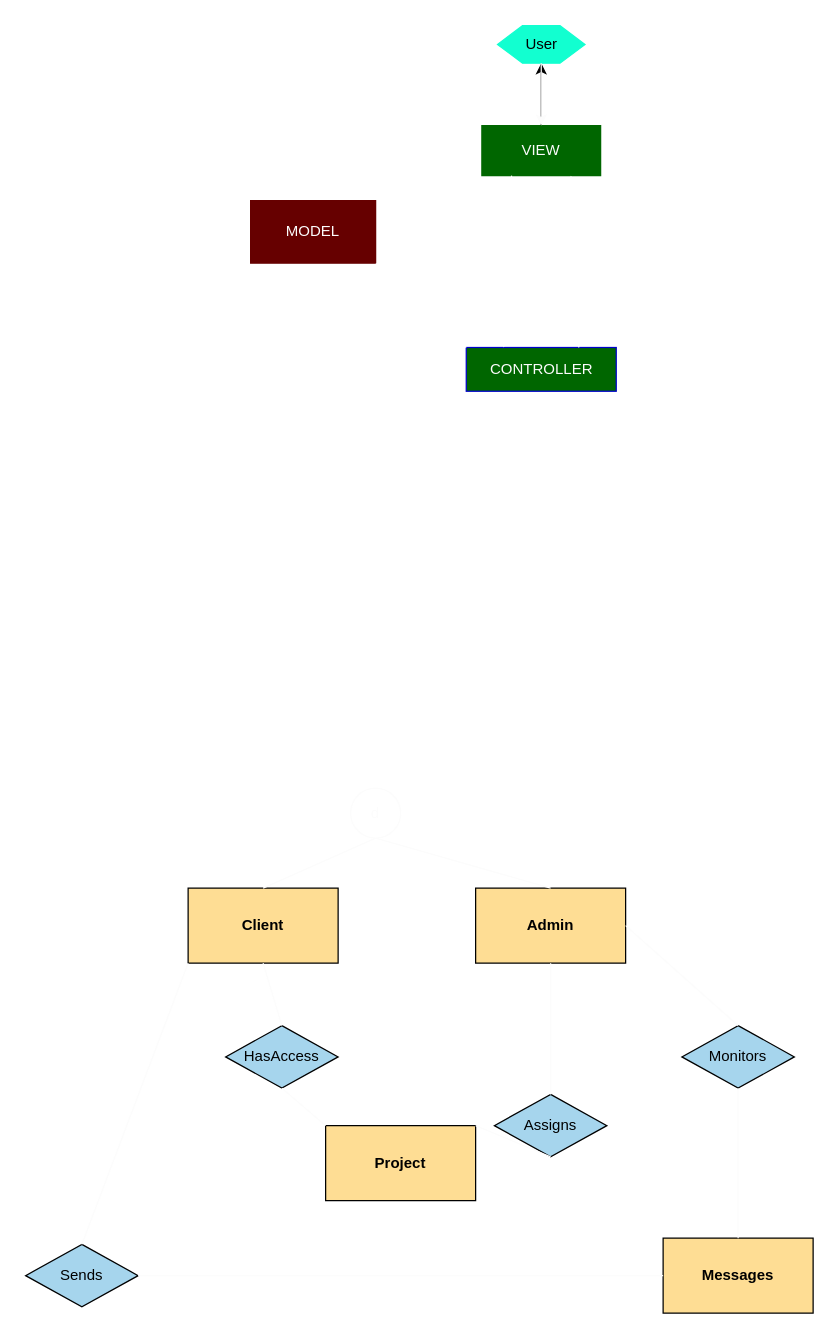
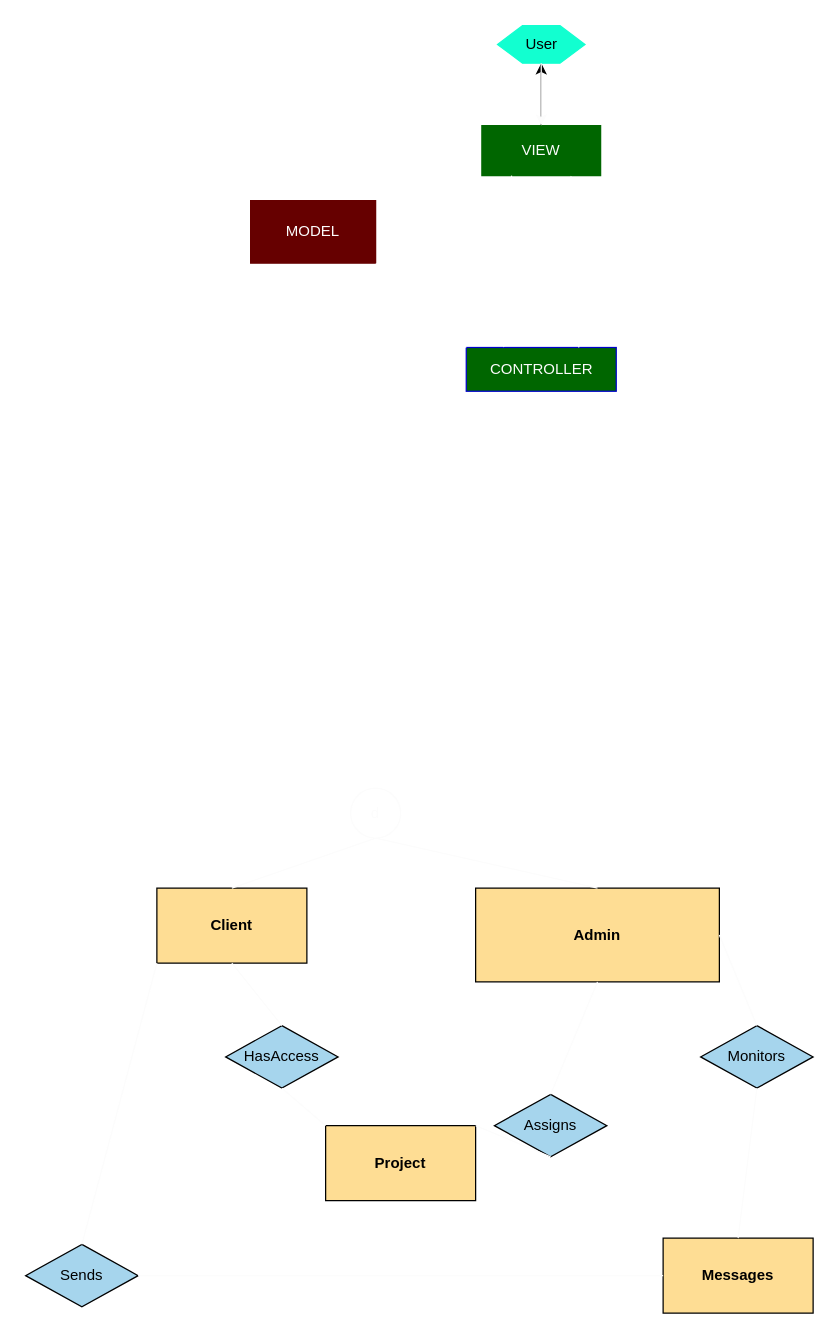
  <mxCell id="0" />
  <mxCell id="1" parent="0" />
  <mxCell id="2" value="&lt;font color=&quot;#fcfcfc&quot;&gt;MODEL&lt;/font&gt;" style="rounded=0;whiteSpace=wrap;html=1;fillColor=#660000;strokeColor=#660000;" vertex="1" parent="1"><mxGeometry x="200" y="160" width="100" height="50" as="geometry" /></mxCell>
- <mxCell id="3" value="&lt;font color=&quot;#000000&quot;&gt;&lt;b&gt;Client&lt;/b&gt;&lt;/font&gt;" style="rounded=0;whiteSpace=wrap;html=1;fillColor=#FEDD94;" vertex="1" parent="1"><mxGeometry x="150" y="710" width="120" height="60" as="geometry" /></mxCell>
- <mxCell id="4" value="&lt;font color=&quot;#000000&quot;&gt;&lt;b&gt;Admin&lt;/b&gt;&lt;/font&gt;" style="rounded=0;whiteSpace=wrap;html=1;fillColor=#FEDD94;" vertex="1" parent="1"><mxGeometry x="380" y="710" width="120" height="60" as="geometry" /></mxCell>
+ <mxCell id="3" value="&lt;font color=&quot;#000000&quot;&gt;&lt;b&gt;Client&lt;/b&gt;&lt;/font&gt;" style="rounded=0;whiteSpace=wrap;html=1;fillColor=#FEDD94;" vertex="1" parent="1"><mxGeometry x="125" y="710" width="120" height="60" as="geometry" /></mxCell>
+ <mxCell id="4" value="&lt;font color=&quot;#000000&quot;&gt;&lt;b&gt;Admin&lt;/b&gt;&lt;/font&gt;" style="rounded=0;whiteSpace=wrap;html=1;fillColor=#FEDD94;" vertex="1" parent="1"><mxGeometry x="380" y="710" width="195" height="75" as="geometry" /></mxCell>
  <mxCell id="5" value="&lt;font color=&quot;#fcfcfc&quot;&gt;d&lt;/font&gt;" style="ellipse;whiteSpace=wrap;html=1;aspect=fixed;strokeColor=#FCFCFC;fillColor=none;" vertex="1" parent="1"><mxGeometry x="280" y="630" width="40" height="40" as="geometry" /></mxCell>
  <mxCell id="6" value="" style="endArrow=none;html=1;exitX=0.5;exitY=0;exitDx=0;exitDy=0;strokeColor=#FCFCFC;" edge="1" parent="1" source="4"><mxGeometry width="50" height="50" relative="1" as="geometry"><mxPoint x="530" y="710" as="sourcePoint" /><mxPoint x="300" y="670" as="targetPoint" /></mxGeometry></mxCell>
  <mxCell id="7" value="" style="endArrow=none;html=1;exitX=0.5;exitY=0;exitDx=0;exitDy=0;entryX=0.5;entryY=1;entryDx=0;entryDy=0;strokeColor=#FCFCFC;" edge="1" parent="1" source="3" target="5"><mxGeometry width="50" height="50" relative="1" as="geometry"><mxPoint x="420" y="720" as="sourcePoint" /><mxPoint x="286" y="664" as="targetPoint" /></mxGeometry></mxCell>
  <mxCell id="8" value="&lt;font color=&quot;#000000&quot;&gt;HasAccess&lt;/font&gt;" style="rhombus;whiteSpace=wrap;html=1;fillColor=#A6D5ED;" vertex="1" parent="1"><mxGeometry x="180" y="820" width="90" height="50" as="geometry" /></mxCell>
  <mxCell id="9" value="" style="endArrow=none;html=1;entryX=0.5;entryY=1;entryDx=0;entryDy=0;exitX=0.5;exitY=0;exitDx=0;exitDy=0;strokeColor=#FCFCFC;" edge="1" parent="1" source="8" target="3"><mxGeometry width="50" height="50" relative="1" as="geometry"><mxPoint x="530" y="840" as="sourcePoint" /><mxPoint x="580" y="790" as="targetPoint" /></mxGeometry></mxCell>
  <mxCell id="10" value="&lt;font color=&quot;#000000&quot;&gt;&lt;b&gt;Project&lt;/b&gt;&lt;/font&gt;" style="rounded=0;whiteSpace=wrap;html=1;fillColor=#FEDD94;" vertex="1" parent="1"><mxGeometry x="260" y="900" width="120" height="60" as="geometry" /></mxCell>
  <mxCell id="11" value="" style="endArrow=none;html=1;entryX=0.5;entryY=1;entryDx=0;entryDy=0;exitX=0;exitY=0;exitDx=0;exitDy=0;strokeColor=#FCFCFC;" edge="1" parent="1" source="10" target="8"><mxGeometry width="50" height="50" relative="1" as="geometry"><mxPoint x="200" y="830" as="sourcePoint" /><mxPoint x="200" y="780" as="targetPoint" /></mxGeometry></mxCell>
  <mxCell id="12" value="&lt;font color=&quot;#000000&quot;&gt;Assigns&lt;/font&gt;" style="rhombus;whiteSpace=wrap;html=1;fillColor=#A6D5ED;" vertex="1" parent="1"><mxGeometry x="395" y="875" width="90" height="50" as="geometry" /></mxCell>
  <mxCell id="13" value="" style="endArrow=none;html=1;entryX=0.5;entryY=1;entryDx=0;entryDy=0;exitX=0.5;exitY=0;exitDx=0;exitDy=0;strokeColor=#FCFCFC;" edge="1" parent="1" source="12" target="4"><mxGeometry width="50" height="50" relative="1" as="geometry"><mxPoint x="530" y="840" as="sourcePoint" /><mxPoint x="580" y="790" as="targetPoint" /></mxGeometry></mxCell>
  <mxCell id="14" value="" style="endArrow=none;html=1;entryX=0.5;entryY=1;entryDx=0;entryDy=0;exitX=1;exitY=0;exitDx=0;exitDy=0;strokeColor=#FCFCFC;" edge="1" parent="1" source="10" target="12"><mxGeometry width="50" height="50" relative="1" as="geometry"><mxPoint x="420" y="830" as="sourcePoint" /><mxPoint x="420" y="780" as="targetPoint" /></mxGeometry></mxCell>
  <mxCell id="15" value="&lt;font color=&quot;#000000&quot;&gt;&lt;b&gt;Messages&lt;/b&gt;&lt;/font&gt;" style="rounded=0;whiteSpace=wrap;html=1;fillColor=#FEDD94;" vertex="1" parent="1"><mxGeometry x="530" y="990" width="120" height="60" as="geometry" /></mxCell>
- <mxCell id="16" value="&lt;font color=&quot;#000000&quot;&gt;Monitors&lt;/font&gt;" style="rhombus;whiteSpace=wrap;html=1;fillColor=#A6D5ED;" vertex="1" parent="1"><mxGeometry x="545" y="820" width="90" height="50" as="geometry" /></mxCell>
+ <mxCell id="16" value="&lt;font color=&quot;#000000&quot;&gt;Monitors&lt;/font&gt;" style="rhombus;whiteSpace=wrap;html=1;fillColor=#A6D5ED;" vertex="1" parent="1"><mxGeometry x="560" y="820" width="90" height="50" as="geometry" /></mxCell>
  <mxCell id="17" value="" style="endArrow=none;html=1;entryX=1;entryY=0.5;entryDx=0;entryDy=0;exitX=0.5;exitY=0;exitDx=0;exitDy=0;strokeColor=#FCFCFC;" edge="1" parent="1" source="16" target="4"><mxGeometry width="50" height="50" relative="1" as="geometry"><mxPoint x="605.86" y="775.86" as="sourcePoint" /><mxPoint x="510.002" y="730.002" as="targetPoint" /></mxGeometry></mxCell>
  <mxCell id="18" value="" style="endArrow=none;html=1;exitX=0.5;exitY=1;exitDx=0;exitDy=0;entryX=0.5;entryY=0;entryDx=0;entryDy=0;strokeColor=#FCFCFC;" edge="1" parent="1" source="16" target="15"><mxGeometry width="50" height="50" relative="1" as="geometry"><mxPoint x="570" y="780" as="sourcePoint" /><mxPoint x="620" y="730" as="targetPoint" /></mxGeometry></mxCell>
  <mxCell id="19" value="&lt;font color=&quot;#000000&quot;&gt;Sends&lt;/font&gt;" style="rhombus;whiteSpace=wrap;html=1;fillColor=#A6D5ED;" vertex="1" parent="1"><mxGeometry x="20" y="995" width="90" height="50" as="geometry" /></mxCell>
  <mxCell id="20" value="" style="endArrow=none;html=1;exitX=1;exitY=0.5;exitDx=0;exitDy=0;entryX=0;entryY=0.5;entryDx=0;entryDy=0;strokeColor=#FCFCFC;" edge="1" parent="1" source="19" target="15"><mxGeometry width="50" height="50" relative="1" as="geometry"><mxPoint x="570" y="780" as="sourcePoint" /><mxPoint x="620" y="730" as="targetPoint" /></mxGeometry></mxCell>
  <mxCell id="21" value="" style="endArrow=none;html=1;exitX=0;exitY=1;exitDx=0;exitDy=0;entryX=0.5;entryY=0;entryDx=0;entryDy=0;strokeColor=#FCFCFC;" edge="1" parent="1" source="3" target="19"><mxGeometry width="50" height="50" relative="1" as="geometry"><mxPoint x="570" y="780" as="sourcePoint" /><mxPoint x="620" y="730" as="targetPoint" /></mxGeometry></mxCell>
  <mxCell id="22" value="" style="edgeStyle=none;html=1;fontColor=#FFFFFF;" edge="1" parent="1" source="23" target="30"><mxGeometry relative="1" as="geometry" /></mxCell>
  <mxCell id="23" value="&lt;font color=&quot;#fcfcfc&quot;&gt;VIEW&lt;/font&gt;" style="rounded=0;whiteSpace=wrap;html=1;fillColor=#006600;strokeColor=#006600;" vertex="1" parent="1"><mxGeometry x="385" y="100" width="95" height="40" as="geometry" /></mxCell>
  <mxCell id="24" value="&lt;font color=&quot;#fcfcfc&quot;&gt;CONTROLLER&lt;/font&gt;" style="rounded=0;whiteSpace=wrap;html=1;fillColor=#006600;strokeColor=#0000CC;" vertex="1" parent="1"><mxGeometry x="372.5" y="277.5" width="120" height="35" as="geometry" /></mxCell>
  <mxCell id="25" value="" style="endArrow=classic;html=1;exitX=0;exitY=0;exitDx=0;exitDy=0;entryX=1;entryY=1;entryDx=0;entryDy=0;strokeColor=#FFFFFF;" edge="1" parent="1" source="24" target="2"><mxGeometry width="50" height="50" relative="1" as="geometry"><mxPoint x="460" y="310" as="sourcePoint" /><mxPoint x="510" y="260" as="targetPoint" /></mxGeometry></mxCell>
  <mxCell id="26" value="" style="endArrow=classic;html=1;entryX=0.25;entryY=0;entryDx=0;entryDy=0;exitX=0.25;exitY=1;exitDx=0;exitDy=0;strokeColor=#FFFFFF;" edge="1" parent="1" source="23" target="24"><mxGeometry width="50" height="50" relative="1" as="geometry"><mxPoint x="460" y="310" as="sourcePoint" /><mxPoint x="510" y="260" as="targetPoint" /></mxGeometry></mxCell>
  <mxCell id="27" value="&lt;font color=&quot;#ffffff&quot;&gt;HTTP Requests&lt;/font&gt;" style="text;html=1;align=center;verticalAlign=middle;resizable=0;points=[];autosize=1;strokeColor=none;fillColor=none;" vertex="1" parent="1"><mxGeometry x="340" y="190" width="110" height="30" as="geometry" /></mxCell>
  <mxCell id="28" value="" style="endArrow=classic;html=1;entryX=0.75;entryY=1;entryDx=0;entryDy=0;exitX=0.75;exitY=0;exitDx=0;exitDy=0;strokeColor=#FFFFFF;" edge="1" parent="1" source="24" target="23"><mxGeometry width="50" height="50" relative="1" as="geometry"><mxPoint x="617.5" y="120" as="sourcePoint" /><mxPoint x="617.5" y="380" as="targetPoint" /></mxGeometry></mxCell>
  <mxCell id="29" value="&lt;font color=&quot;#ffffff&quot;&gt;Renders&lt;/font&gt;" style="text;html=1;align=center;verticalAlign=middle;resizable=0;points=[];autosize=1;strokeColor=none;fillColor=none;" vertex="1" parent="1"><mxGeometry x="460" y="190" width="70" height="30" as="geometry" /></mxCell>
  <mxCell id="30" value="&lt;font color=&quot;#000000&quot;&gt;User&lt;/font&gt;" style="shape=hexagon;perimeter=hexagonPerimeter2;whiteSpace=wrap;html=1;fixedSize=1;fillColor=#12FFD0;strokeColor=#12FFD0;" vertex="1" parent="1"><mxGeometry x="397.5" y="20" width="70" height="30" as="geometry" /></mxCell>
  <mxCell id="31" value="" style="endArrow=classic;html=1;exitX=0.5;exitY=1;exitDx=0;exitDy=0;entryX=0.5;entryY=0;entryDx=0;entryDy=0;strokeColor=#FCFCFC;" edge="1" parent="1" source="30" target="23"><mxGeometry width="50" height="50" relative="1" as="geometry"><mxPoint x="460" y="310" as="sourcePoint" /><mxPoint x="510" y="260" as="targetPoint" /></mxGeometry></mxCell>
